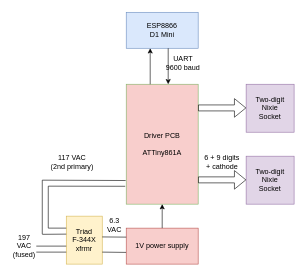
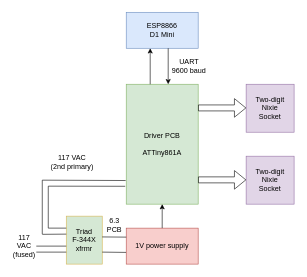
  <mxCell id="0" />
  <mxCell id="1" parent="0" />
- <mxCell id="2" value="Driver PCB&lt;br&gt;&lt;br&gt;ATTiny861A" style="rounded=0;whiteSpace=wrap;html=1;fillColor=#f8cecc;strokeColor=#82b366;" vertex="1" parent="1"><mxGeometry x="210" y="140" width="120" height="200" as="geometry" /></mxCell>
+ <mxCell id="2" value="Driver PCB&lt;br&gt;&lt;br&gt;ATTiny861A" style="rounded=0;whiteSpace=wrap;html=1;fillColor=#d5e8d4;strokeColor=#82b366;" vertex="1" parent="1"><mxGeometry x="210" y="140" width="120" height="200" as="geometry" /></mxCell>
  <mxCell id="3" value="Two-digit&lt;br&gt;Nixie&lt;br&gt;Socket" style="rounded=0;whiteSpace=wrap;html=1;fillColor=#e1d5e7;strokeColor=#9673a6;" vertex="1" parent="1"><mxGeometry x="410" y="140" width="80" height="80" as="geometry" /></mxCell>
  <mxCell id="4" value="Two-digit&lt;br&gt;Nixie&lt;br&gt;Socket" style="rounded=0;whiteSpace=wrap;html=1;fillColor=#e1d5e7;strokeColor=#9673a6;" vertex="1" parent="1"><mxGeometry x="410" y="260" width="80" height="80" as="geometry" /></mxCell>
  <mxCell id="5" value="" style="shape=flexArrow;endArrow=classic;html=1;" edge="1" parent="1"><mxGeometry width="50" height="50" relative="1" as="geometry"><mxPoint x="330" y="179.5" as="sourcePoint" /><mxPoint x="410" y="179.5" as="targetPoint" /></mxGeometry></mxCell>
  <mxCell id="6" value="" style="shape=flexArrow;endArrow=classic;html=1;" edge="1" parent="1"><mxGeometry width="50" height="50" relative="1" as="geometry"><mxPoint x="330" y="299.5" as="sourcePoint" /><mxPoint x="410" y="299.5" as="targetPoint" /></mxGeometry></mxCell>
  <mxCell id="7" value="ESP8866&lt;br&gt;D1 Mini" style="rounded=0;whiteSpace=wrap;html=1;fillColor=#dae8fc;strokeColor=#6c8ebf;" vertex="1" parent="1"><mxGeometry x="210" y="20" width="120" height="60" as="geometry" /></mxCell>
  <mxCell id="8" value="" style="endArrow=classic;html=1;" edge="1" parent="1"><mxGeometry width="50" height="50" relative="1" as="geometry"><mxPoint x="280" y="80" as="sourcePoint" /><mxPoint x="280" y="140" as="targetPoint" /></mxGeometry></mxCell>
- <mxCell id="9" value="UART&lt;br&gt;9600 baud" style="text;html=1;strokeColor=none;fillColor=none;align=center;verticalAlign=middle;whiteSpace=wrap;rounded=0;" vertex="1" parent="1"><mxGeometry x="260" y="95" width="90" height="20" as="geometry" /></mxCell>
- <mxCell id="10" value="6 + 9 digits&lt;br&gt;+ cathode" style="text;html=1;strokeColor=none;fillColor=none;align=center;verticalAlign=middle;whiteSpace=wrap;rounded=0;" vertex="1" parent="1"><mxGeometry x="330" y="260" width="80" height="20" as="geometry" /></mxCell>
+ <mxCell id="9" value="UART&lt;br&gt;9600 baud" style="text;html=1;strokeColor=none;fillColor=none;align=center;verticalAlign=middle;whiteSpace=wrap;rounded=0;" vertex="1" parent="1"><mxGeometry x="270" y="100" width="90" height="20" as="geometry" /></mxCell>
  <mxCell id="11" value="1V power supply" style="rounded=0;whiteSpace=wrap;html=1;fillColor=#f8cecc;strokeColor=#b85450;" vertex="1" parent="1"><mxGeometry x="210" y="380" width="120" height="60" as="geometry" /></mxCell>
  <mxCell id="12" value="" style="endArrow=classic;html=1;" edge="1" parent="1"><mxGeometry width="50" height="50" relative="1" as="geometry"><mxPoint x="250" y="140" as="sourcePoint" /><mxPoint x="250" y="80" as="targetPoint" /></mxGeometry></mxCell>
  <mxCell id="13" value="" style="endArrow=classic;html=1;" edge="1" parent="1"><mxGeometry width="50" height="50" relative="1" as="geometry"><mxPoint x="270" y="380" as="sourcePoint" /><mxPoint x="270" y="340" as="targetPoint" /></mxGeometry></mxCell>
- <mxCell id="14" value="Triad&lt;br&gt;F-344X&lt;br&gt;xfrmr" style="rounded=0;whiteSpace=wrap;html=1;fillColor=#fff2cc;strokeColor=#d6b656;" vertex="1" parent="1"><mxGeometry x="110" y="360" width="60" height="80" as="geometry" /></mxCell>
+ <mxCell id="14" value="Triad&lt;br&gt;F-344X&lt;br&gt;xfrmr" style="rounded=0;whiteSpace=wrap;html=1;fillColor=#d5e8d4;strokeColor=#d6b656;" vertex="1" parent="1"><mxGeometry x="110" y="360" width="60" height="80" as="geometry" /></mxCell>
  <mxCell id="15" value="" style="endArrow=none;html=1;entryX=0;entryY=0.25;entryDx=0;entryDy=0;" edge="1" parent="1" target="11"><mxGeometry width="50" height="50" relative="1" as="geometry"><mxPoint x="170" y="394.66" as="sourcePoint" /><mxPoint x="200" y="394.66" as="targetPoint" /></mxGeometry></mxCell>
  <mxCell id="16" value="" style="endArrow=none;html=1;entryX=-0.002;entryY=0.675;entryDx=0;entryDy=0;entryPerimeter=0;" edge="1" parent="1" target="11"><mxGeometry width="50" height="50" relative="1" as="geometry"><mxPoint x="170" y="420" as="sourcePoint" /><mxPoint x="200" y="420" as="targetPoint" /></mxGeometry></mxCell>
  <mxCell id="17" value="" style="endArrow=none;html=1;" edge="1" parent="1"><mxGeometry width="50" height="50" relative="1" as="geometry"><mxPoint x="80" y="380" as="sourcePoint" /><mxPoint x="110" y="380" as="targetPoint" /></mxGeometry></mxCell>
  <mxCell id="18" value="" style="endArrow=none;html=1;" edge="1" parent="1"><mxGeometry width="50" height="50" relative="1" as="geometry"><mxPoint x="80" y="380" as="sourcePoint" /><mxPoint x="80" y="310" as="targetPoint" /></mxGeometry></mxCell>
  <mxCell id="19" value="" style="endArrow=none;html=1;" edge="1" parent="1"><mxGeometry width="50" height="50" relative="1" as="geometry"><mxPoint x="70" y="390.34" as="sourcePoint" /><mxPoint x="110" y="390" as="targetPoint" /></mxGeometry></mxCell>
  <mxCell id="20" value="" style="endArrow=none;html=1;" edge="1" parent="1"><mxGeometry width="50" height="50" relative="1" as="geometry"><mxPoint x="70" y="390" as="sourcePoint" /><mxPoint x="70" y="300" as="targetPoint" /></mxGeometry></mxCell>
  <mxCell id="21" value="" style="endArrow=none;html=1;entryX=-0.014;entryY=0.851;entryDx=0;entryDy=0;entryPerimeter=0;" edge="1" parent="1" target="2"><mxGeometry width="50" height="50" relative="1" as="geometry"><mxPoint x="80" y="310" as="sourcePoint" /><mxPoint x="130" y="260" as="targetPoint" /></mxGeometry></mxCell>
  <mxCell id="22" value="" style="endArrow=none;html=1;entryX=-0.008;entryY=0.803;entryDx=0;entryDy=0;entryPerimeter=0;" edge="1" parent="1" target="2"><mxGeometry width="50" height="50" relative="1" as="geometry"><mxPoint x="70" y="300" as="sourcePoint" /><mxPoint x="120" y="250" as="targetPoint" /></mxGeometry></mxCell>
  <mxCell id="23" value="" style="endArrow=none;html=1;" edge="1" parent="1"><mxGeometry width="50" height="50" relative="1" as="geometry"><mxPoint x="60" y="410" as="sourcePoint" /><mxPoint x="110" y="410" as="targetPoint" /></mxGeometry></mxCell>
  <mxCell id="24" value="" style="endArrow=none;html=1;" edge="1" parent="1"><mxGeometry width="50" height="50" relative="1" as="geometry"><mxPoint x="60" y="420" as="sourcePoint" /><mxPoint x="110" y="420" as="targetPoint" /></mxGeometry></mxCell>
- <mxCell id="25" value="197&lt;br&gt;VAC&lt;br&gt;(fused)" style="text;html=1;strokeColor=none;fillColor=none;align=center;verticalAlign=middle;whiteSpace=wrap;rounded=0;" vertex="1" parent="1"><mxGeometry x="20" y="400" width="40" height="20" as="geometry" /></mxCell>
+ <mxCell id="25" value="117&lt;br&gt;VAC&lt;br&gt;(fused)" style="text;html=1;strokeColor=none;fillColor=none;align=center;verticalAlign=middle;whiteSpace=wrap;rounded=0;" vertex="1" parent="1"><mxGeometry x="20" y="400" width="40" height="20" as="geometry" /></mxCell>
  <mxCell id="26" value="117 VAC&lt;br&gt;(2nd primary)" style="text;html=1;strokeColor=none;fillColor=none;align=center;verticalAlign=middle;whiteSpace=wrap;rounded=0;" vertex="1" parent="1"><mxGeometry x="75" y="260" width="90" height="20" as="geometry" /></mxCell>
- <mxCell id="27" value="6.3&lt;br&gt;VAC" style="text;html=1;align=center;verticalAlign=middle;resizable=0;points=[];autosize=1;" vertex="1" parent="1"><mxGeometry x="170" y="360" width="40" height="30" as="geometry" /></mxCell>
+ <mxCell id="27" value="6.3&lt;br&gt;PCB" style="text;html=1;align=center;verticalAlign=middle;resizable=0;points=[];autosize=1;" vertex="1" parent="1"><mxGeometry x="170" y="360" width="40" height="30" as="geometry" /></mxCell>
